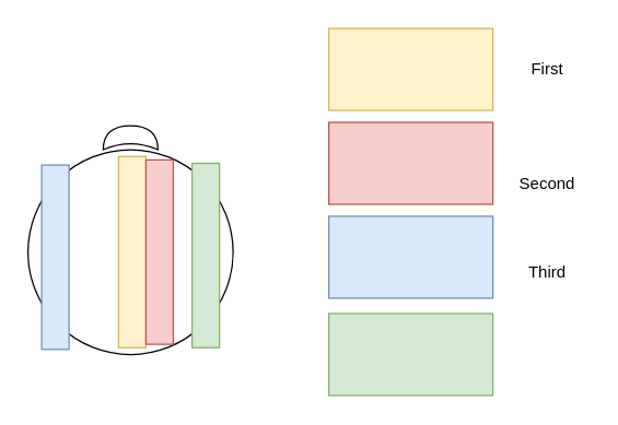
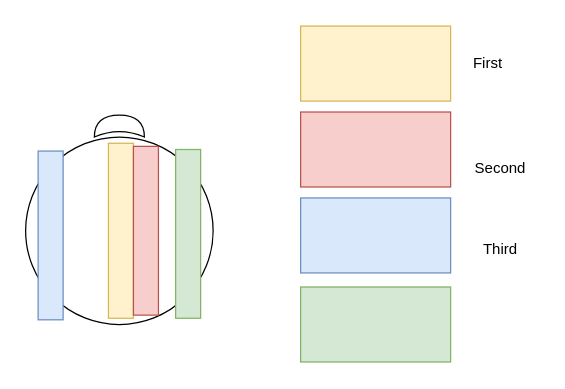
  <mxCell id="0" />
  <mxCell id="1" parent="0" />
  <mxCell id="2" value="" style="ellipse;whiteSpace=wrap;html=1;aspect=fixed;" vertex="1" parent="1"><mxGeometry x="20" y="109" width="150" height="150" as="geometry" /></mxCell>
  <mxCell id="3" value="" style="shape=xor;whiteSpace=wrap;html=1;rotation=-90;" vertex="1" parent="1"><mxGeometry x="86.25" y="80.25" width="17.5" height="40" as="geometry" /></mxCell>
  <mxCell id="4" value="" style="rounded=0;whiteSpace=wrap;html=1;fillColor=#fff2cc;strokeColor=#d6b656;" vertex="1" parent="1"><mxGeometry x="86.25" y="114" width="20" height="140" as="geometry" /></mxCell>
  <mxCell id="5" value="" style="rounded=0;whiteSpace=wrap;html=1;fillColor=#fff2cc;strokeColor=#d6b656;" vertex="1" parent="1"><mxGeometry x="240" y="20.25" width="120" height="60" as="geometry" /></mxCell>
- <mxCell id="6" value="First" style="text;html=1;strokeColor=none;fillColor=none;align=center;verticalAlign=middle;whiteSpace=wrap;rounded=0;" vertex="1" parent="1"><mxGeometry x="370" y="35.25" width="60" height="30" as="geometry" /></mxCell>
+ <mxCell id="6" value="First" style="text;html=1;strokeColor=none;fillColor=none;align=center;verticalAlign=middle;whiteSpace=wrap;rounded=0;" vertex="1" parent="1"><mxGeometry x="360" y="35.25" width="60" height="30" as="geometry" /></mxCell>
  <mxCell id="7" value="" style="rounded=0;whiteSpace=wrap;html=1;fillColor=#f8cecc;strokeColor=#b85450;" vertex="1" parent="1"><mxGeometry x="106.25" y="116.5" width="20" height="135" as="geometry" /></mxCell>
  <mxCell id="8" value="" style="rounded=0;whiteSpace=wrap;html=1;fillColor=#f8cecc;strokeColor=#b85450;" vertex="1" parent="1"><mxGeometry x="240" y="89" width="120" height="60" as="geometry" /></mxCell>
  <mxCell id="9" value="Second" style="text;html=1;strokeColor=none;fillColor=none;align=center;verticalAlign=middle;whiteSpace=wrap;rounded=0;" vertex="1" parent="1"><mxGeometry x="370" y="119" width="60" height="30" as="geometry" /></mxCell>
  <mxCell id="10" value="" style="rounded=0;whiteSpace=wrap;html=1;fillColor=#d5e8d4;strokeColor=#82b366;" vertex="1" parent="1"><mxGeometry x="140" y="119" width="20" height="135" as="geometry" /></mxCell>
  <mxCell id="11" value="" style="rounded=0;whiteSpace=wrap;html=1;fillColor=#dae8fc;strokeColor=#6c8ebf;" vertex="1" parent="1"><mxGeometry x="30" y="120.25" width="20" height="135" as="geometry" /></mxCell>
  <mxCell id="12" value="" style="rounded=0;whiteSpace=wrap;html=1;fillColor=#dae8fc;strokeColor=#6c8ebf;" vertex="1" parent="1"><mxGeometry x="240" y="157.75" width="120" height="60" as="geometry" /></mxCell>
  <mxCell id="13" value="Third" style="text;html=1;strokeColor=none;fillColor=none;align=center;verticalAlign=middle;whiteSpace=wrap;rounded=0;" vertex="1" parent="1"><mxGeometry x="370" y="184" width="60" height="30" as="geometry" /></mxCell>
  <mxCell id="14" value="" style="rounded=0;whiteSpace=wrap;html=1;fillColor=#d5e8d4;strokeColor=#82b366;" vertex="1" parent="1"><mxGeometry x="240" y="229" width="120" height="60" as="geometry" /></mxCell>
